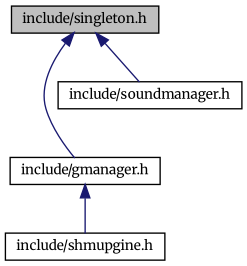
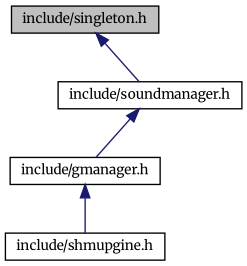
  digraph {
    fontname=Merriweather
    node [color=black fillcolor=white fontname=Merriweather fontsize=10 shape=record style=filled]
    edge [color=midnightblue dir=back fontname=Merriweather fontsize=10 labelfontname=Helvetica labelfontsize=10 style=solid]
    n1 [fillcolor=grey75 fontcolor=black height=0.2 label="include/singleton.h" width=0.4]
    n2 [height=0.2 label="include/gmanager.h" width=0.4]
    n3 [height=0.2 label="include/soundmanager.h" width=0.4]
    n4 [height=0.2 label="include/shmupgine.h" width=0.4]
-   n1 -> n2
+   n3 -> n2
    n1 -> n3
    n2 -> n4
  }
